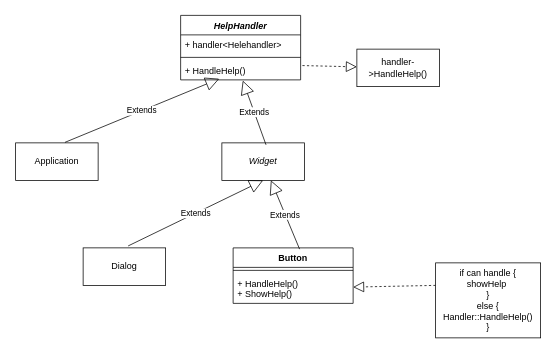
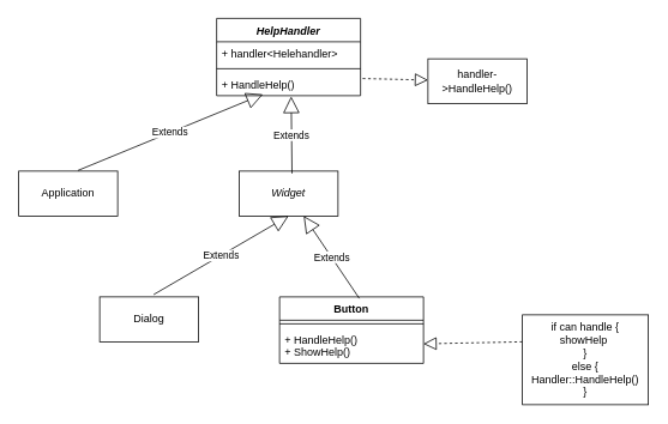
  <mxCell id="0" />
  <mxCell id="1" parent="0" />
  <mxCell id="2" value="Application" style="html=1;whiteSpace=wrap;" vertex="1" parent="1"><mxGeometry x="20" y="190" width="110" height="50" as="geometry" /></mxCell>
  <mxCell id="3" value="&lt;i&gt;HelpHandler&lt;/i&gt;" style="swimlane;fontStyle=1;align=center;verticalAlign=top;childLayout=stackLayout;horizontal=1;startSize=26;horizontalStack=0;resizeParent=1;resizeParentMax=0;resizeLast=0;collapsible=1;marginBottom=0;whiteSpace=wrap;html=1;" vertex="1" parent="1"><mxGeometry x="240" y="20" width="160" height="86" as="geometry" /></mxCell>
  <mxCell id="4" value="+ handler&amp;lt;Helehandler&amp;gt;" style="text;strokeColor=none;fillColor=none;align=left;verticalAlign=top;spacingLeft=4;spacingRight=4;overflow=hidden;rotatable=0;points=[[0,0.5],[1,0.5]];portConstraint=eastwest;whiteSpace=wrap;html=1;" vertex="1" parent="3"><mxGeometry y="26" width="160" height="26" as="geometry" /></mxCell>
  <mxCell id="5" value="" style="line;strokeWidth=1;fillColor=none;align=left;verticalAlign=middle;spacingTop=-1;spacingLeft=3;spacingRight=3;rotatable=0;labelPosition=right;points=[];portConstraint=eastwest;strokeColor=inherit;" vertex="1" parent="3"><mxGeometry y="52" width="160" height="8" as="geometry" /></mxCell>
  <mxCell id="6" value="+ HandleHelp()" style="text;strokeColor=none;fillColor=none;align=left;verticalAlign=top;spacingLeft=4;spacingRight=4;overflow=hidden;rotatable=0;points=[[0,0.5],[1,0.5]];portConstraint=eastwest;whiteSpace=wrap;html=1;" vertex="1" parent="3"><mxGeometry y="60" width="160" height="26" as="geometry" /></mxCell>
  <mxCell id="7" value="" style="endArrow=block;dashed=1;endFill=0;endSize=12;html=1;rounded=0;exitX=1.015;exitY=0.266;exitDx=0;exitDy=0;exitPerimeter=0;" edge="1" parent="1" source="6" target="8"><mxGeometry width="160" relative="1" as="geometry"><mxPoint x="420" y="210" as="sourcePoint" /><mxPoint x="530" y="90" as="targetPoint" /></mxGeometry></mxCell>
  <mxCell id="8" value="handler-&amp;gt;HandleHelp()" style="html=1;whiteSpace=wrap;" vertex="1" parent="1"><mxGeometry x="475" y="65" width="110" height="50" as="geometry" /></mxCell>
- <mxCell id="9" value="&lt;i&gt;Widget&lt;/i&gt;" style="html=1;whiteSpace=wrap;" vertex="1" parent="1"><mxGeometry x="295" y="190" width="110" height="50" as="geometry" /></mxCell>
+ <mxCell id="9" value="&lt;i&gt;Widget&lt;/i&gt;" style="html=1;whiteSpace=wrap;" vertex="1" parent="1"><mxGeometry x="265" y="190" width="110" height="50" as="geometry" /></mxCell>
  <mxCell id="10" value="Extends" style="endArrow=block;endSize=16;endFill=0;html=1;rounded=0;entryX=0.518;entryY=1.035;entryDx=0;entryDy=0;entryPerimeter=0;exitX=0.535;exitY=0.052;exitDx=0;exitDy=0;exitPerimeter=0;" edge="1" parent="1" source="9" target="6"><mxGeometry width="160" relative="1" as="geometry"><mxPoint x="360" y="260" as="sourcePoint" /><mxPoint x="520" y="260" as="targetPoint" /></mxGeometry></mxCell>
  <mxCell id="11" value="Extends" style="endArrow=block;endSize=16;endFill=0;html=1;rounded=0;entryX=0.322;entryY=0.943;entryDx=0;entryDy=0;entryPerimeter=0;exitX=0.598;exitY=-0.014;exitDx=0;exitDy=0;exitPerimeter=0;" edge="1" parent="1" source="2" target="6"><mxGeometry width="160" relative="1" as="geometry"><mxPoint x="211" y="201" as="sourcePoint" /><mxPoint x="210" y="115" as="targetPoint" /></mxGeometry></mxCell>
  <mxCell id="12" value="Dialog&lt;br&gt;" style="html=1;whiteSpace=wrap;" vertex="1" parent="1"><mxGeometry x="110" y="330" width="110" height="50" as="geometry" /></mxCell>
  <mxCell id="13" value="Extends" style="endArrow=block;endSize=16;endFill=0;html=1;rounded=0;entryX=0.5;entryY=1;entryDx=0;entryDy=0;exitX=0.546;exitY=-0.052;exitDx=0;exitDy=0;exitPerimeter=0;" edge="1" parent="1" source="12" target="9"><mxGeometry width="160" relative="1" as="geometry"><mxPoint x="120" y="260" as="sourcePoint" /><mxPoint x="302" y="115" as="targetPoint" /></mxGeometry></mxCell>
  <mxCell id="14" value="Button" style="swimlane;fontStyle=1;align=center;verticalAlign=top;childLayout=stackLayout;horizontal=1;startSize=26;horizontalStack=0;resizeParent=1;resizeParentMax=0;resizeLast=0;collapsible=1;marginBottom=0;whiteSpace=wrap;html=1;" vertex="1" parent="1"><mxGeometry x="310" y="330" width="160" height="74" as="geometry" /></mxCell>
  <mxCell id="15" value="" style="line;strokeWidth=1;fillColor=none;align=left;verticalAlign=middle;spacingTop=-1;spacingLeft=3;spacingRight=3;rotatable=0;labelPosition=right;points=[];portConstraint=eastwest;strokeColor=inherit;" vertex="1" parent="14"><mxGeometry y="26" width="160" height="8" as="geometry" /></mxCell>
  <mxCell id="16" value="+ HandleHelp()&lt;br&gt;+ ShowHelp()" style="text;strokeColor=none;fillColor=none;align=left;verticalAlign=top;spacingLeft=4;spacingRight=4;overflow=hidden;rotatable=0;points=[[0,0.5],[1,0.5]];portConstraint=eastwest;whiteSpace=wrap;html=1;" vertex="1" parent="14"><mxGeometry y="34" width="160" height="40" as="geometry" /></mxCell>
  <mxCell id="17" value="Extends" style="endArrow=block;endSize=16;endFill=0;html=1;rounded=0;exitX=0.554;exitY=0.023;exitDx=0;exitDy=0;exitPerimeter=0;" edge="1" parent="1" source="14" target="9"><mxGeometry width="160" relative="1" as="geometry"><mxPoint x="190" y="337" as="sourcePoint" /><mxPoint x="330" y="250" as="targetPoint" /></mxGeometry></mxCell>
  <mxCell id="18" value="" style="endArrow=block;dashed=1;endFill=0;endSize=12;html=1;rounded=0;" edge="1" parent="1" target="16"><mxGeometry width="160" relative="1" as="geometry"><mxPoint x="580" y="380" as="sourcePoint" /><mxPoint x="710" y="380" as="targetPoint" /></mxGeometry></mxCell>
  <mxCell id="19" value="if can handle {&lt;br&gt;showHelp&amp;nbsp;&lt;br&gt;}&lt;br&gt;else {&lt;br&gt;Handler::HandleHelp()&lt;br&gt;}" style="html=1;whiteSpace=wrap;" vertex="1" parent="1"><mxGeometry x="580" y="350" width="140" height="100" as="geometry" /></mxCell>
